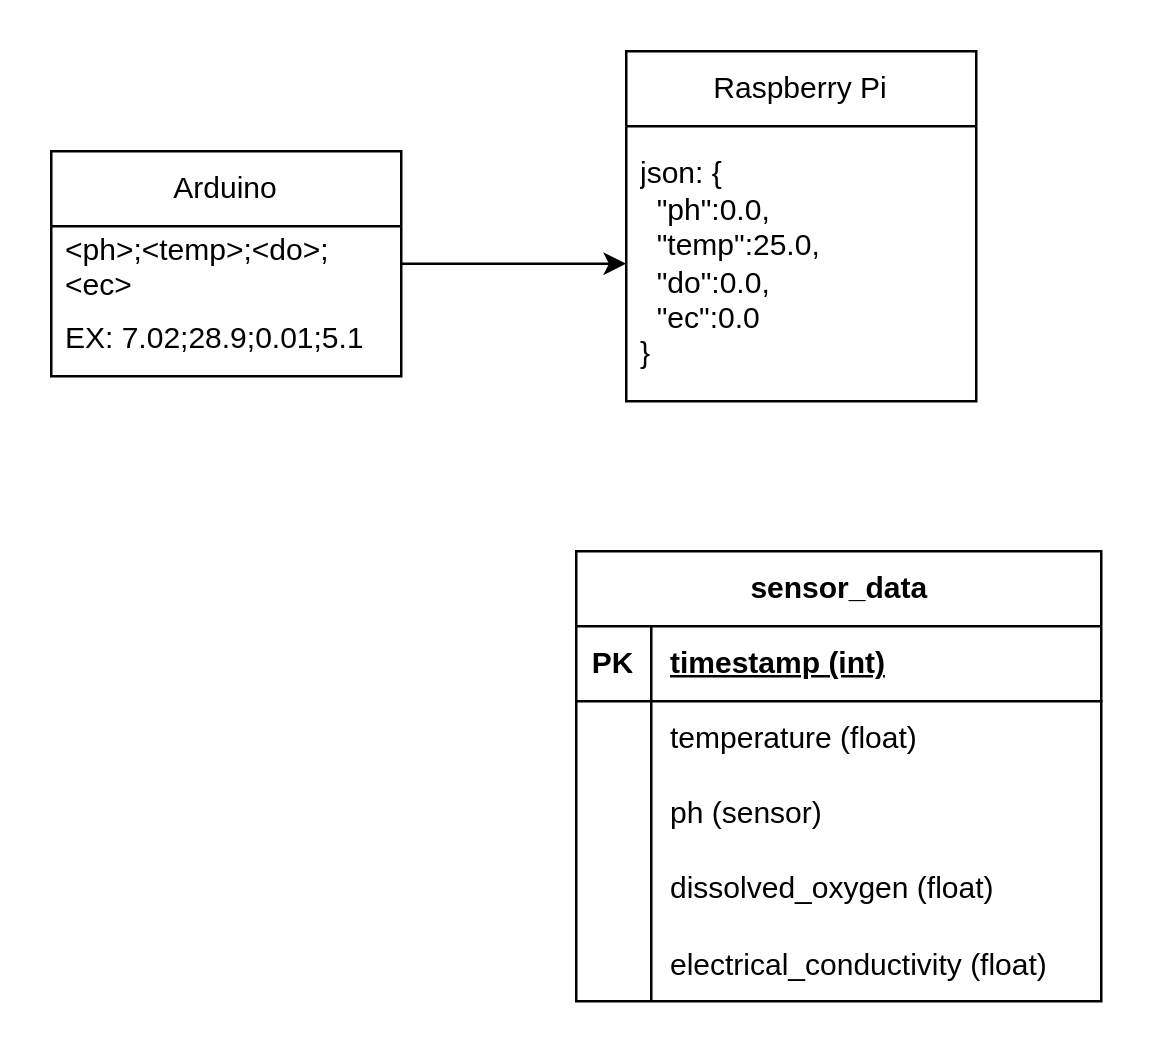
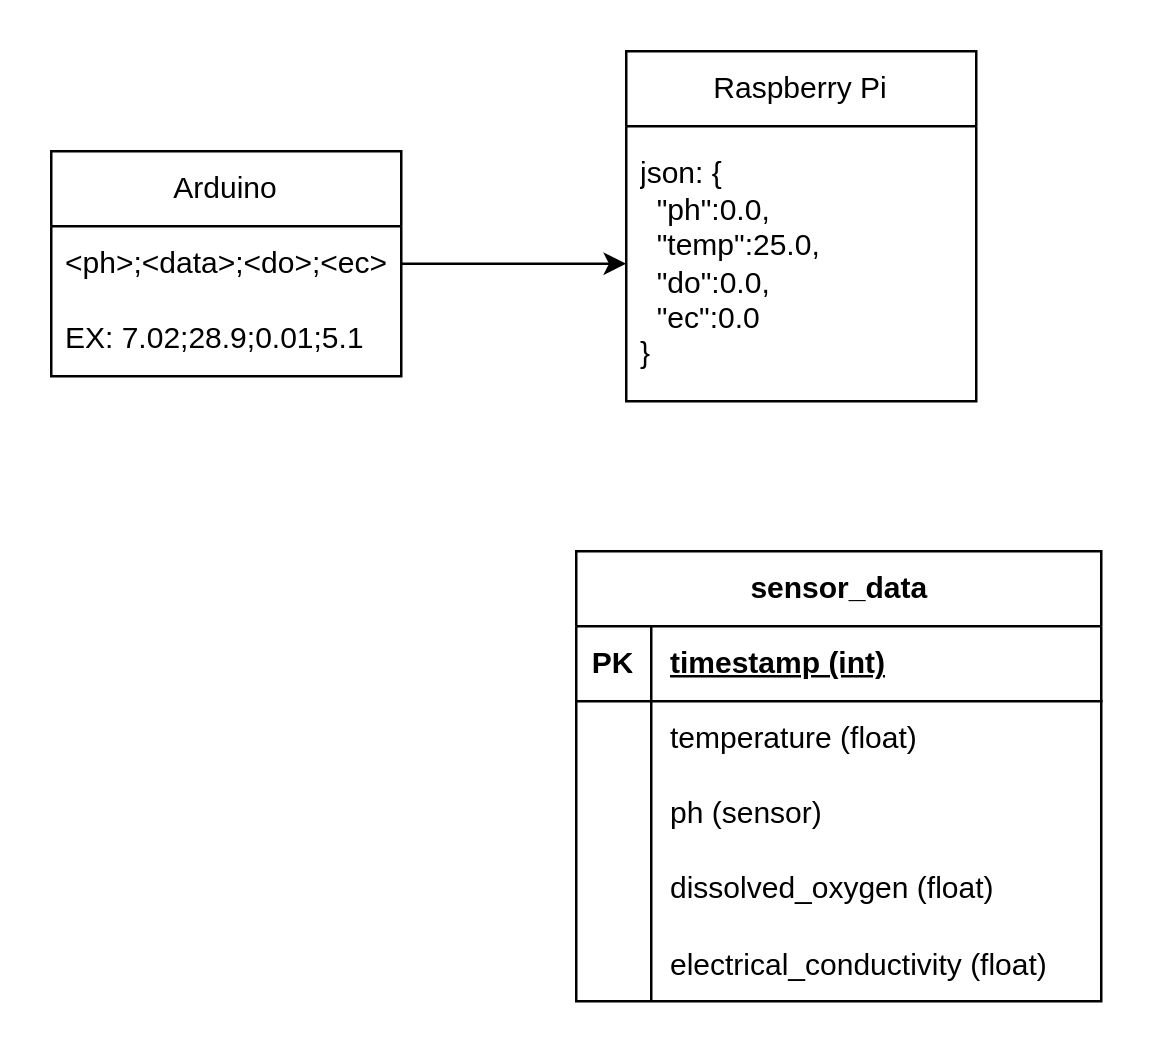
  <mxCell id="0" />
  <mxCell id="1" parent="0" />
  <mxCell id="2" value="sensor_data" style="shape=table;startSize=30;container=1;collapsible=1;childLayout=tableLayout;fixedRows=1;rowLines=0;fontStyle=1;align=center;resizeLast=1;html=1;" vertex="1" parent="1"><mxGeometry x="230" y="220" width="210" height="180" as="geometry" /></mxCell>
  <mxCell id="3" value="" style="shape=tableRow;horizontal=0;startSize=0;swimlaneHead=0;swimlaneBody=0;fillColor=none;collapsible=0;dropTarget=0;points=[[0,0.5],[1,0.5]];portConstraint=eastwest;top=0;left=0;right=0;bottom=1;" vertex="1" parent="2"><mxGeometry y="30" width="210" height="30" as="geometry" /></mxCell>
  <mxCell id="4" value="PK" style="shape=partialRectangle;connectable=0;fillColor=none;top=0;left=0;bottom=0;right=0;fontStyle=1;overflow=hidden;whiteSpace=wrap;html=1;" vertex="1" parent="3"><mxGeometry width="30" height="30" as="geometry"><mxRectangle width="30" height="30" as="alternateBounds" /></mxGeometry></mxCell>
  <mxCell id="5" value="timestamp (int)" style="shape=partialRectangle;connectable=0;fillColor=none;top=0;left=0;bottom=0;right=0;align=left;spacingLeft=6;fontStyle=5;overflow=hidden;whiteSpace=wrap;html=1;" vertex="1" parent="3"><mxGeometry x="30" width="180" height="30" as="geometry"><mxRectangle width="180" height="30" as="alternateBounds" /></mxGeometry></mxCell>
  <mxCell id="6" value="" style="shape=tableRow;horizontal=0;startSize=0;swimlaneHead=0;swimlaneBody=0;fillColor=none;collapsible=0;dropTarget=0;points=[[0,0.5],[1,0.5]];portConstraint=eastwest;top=0;left=0;right=0;bottom=0;" vertex="1" parent="2"><mxGeometry y="60" width="210" height="30" as="geometry" /></mxCell>
  <mxCell id="7" value="" style="shape=partialRectangle;connectable=0;fillColor=none;top=0;left=0;bottom=0;right=0;editable=1;overflow=hidden;whiteSpace=wrap;html=1;" vertex="1" parent="6"><mxGeometry width="30" height="30" as="geometry"><mxRectangle width="30" height="30" as="alternateBounds" /></mxGeometry></mxCell>
  <mxCell id="8" value="temperature (float)" style="shape=partialRectangle;connectable=0;fillColor=none;top=0;left=0;bottom=0;right=0;align=left;spacingLeft=6;overflow=hidden;whiteSpace=wrap;html=1;" vertex="1" parent="6"><mxGeometry x="30" width="180" height="30" as="geometry"><mxRectangle width="180" height="30" as="alternateBounds" /></mxGeometry></mxCell>
  <mxCell id="9" value="" style="shape=tableRow;horizontal=0;startSize=0;swimlaneHead=0;swimlaneBody=0;fillColor=none;collapsible=0;dropTarget=0;points=[[0,0.5],[1,0.5]];portConstraint=eastwest;top=0;left=0;right=0;bottom=0;" vertex="1" parent="2"><mxGeometry y="90" width="210" height="30" as="geometry" /></mxCell>
  <mxCell id="10" value="" style="shape=partialRectangle;connectable=0;fillColor=none;top=0;left=0;bottom=0;right=0;editable=1;overflow=hidden;whiteSpace=wrap;html=1;" vertex="1" parent="9"><mxGeometry width="30" height="30" as="geometry"><mxRectangle width="30" height="30" as="alternateBounds" /></mxGeometry></mxCell>
  <mxCell id="11" value="ph (sensor)" style="shape=partialRectangle;connectable=0;fillColor=none;top=0;left=0;bottom=0;right=0;align=left;spacingLeft=6;overflow=hidden;whiteSpace=wrap;html=1;" vertex="1" parent="9"><mxGeometry x="30" width="180" height="30" as="geometry"><mxRectangle width="180" height="30" as="alternateBounds" /></mxGeometry></mxCell>
  <mxCell id="12" value="" style="shape=tableRow;horizontal=0;startSize=0;swimlaneHead=0;swimlaneBody=0;fillColor=none;collapsible=0;dropTarget=0;points=[[0,0.5],[1,0.5]];portConstraint=eastwest;top=0;left=0;right=0;bottom=0;" vertex="1" parent="2"><mxGeometry y="120" width="210" height="30" as="geometry" /></mxCell>
  <mxCell id="13" value="" style="shape=partialRectangle;connectable=0;fillColor=none;top=0;left=0;bottom=0;right=0;editable=1;overflow=hidden;whiteSpace=wrap;html=1;" vertex="1" parent="12"><mxGeometry width="30" height="30" as="geometry"><mxRectangle width="30" height="30" as="alternateBounds" /></mxGeometry></mxCell>
  <mxCell id="14" value="dissolved_oxygen (float)" style="shape=partialRectangle;connectable=0;fillColor=none;top=0;left=0;bottom=0;right=0;align=left;spacingLeft=6;overflow=hidden;whiteSpace=wrap;html=1;" vertex="1" parent="12"><mxGeometry x="30" width="180" height="30" as="geometry"><mxRectangle width="180" height="30" as="alternateBounds" /></mxGeometry></mxCell>
  <mxCell id="15" value="" style="shape=tableRow;horizontal=0;startSize=0;swimlaneHead=0;swimlaneBody=0;fillColor=none;collapsible=0;dropTarget=0;points=[[0,0.5],[1,0.5]];portConstraint=eastwest;top=0;left=0;right=0;bottom=0;" vertex="1" parent="2"><mxGeometry y="150" width="210" height="30" as="geometry" /></mxCell>
  <mxCell id="16" value="" style="shape=partialRectangle;connectable=0;fillColor=none;top=0;left=0;bottom=0;right=0;editable=1;overflow=hidden;" vertex="1" parent="15"><mxGeometry width="30" height="30" as="geometry"><mxRectangle width="30" height="30" as="alternateBounds" /></mxGeometry></mxCell>
  <mxCell id="17" value="electrical_conductivity (float)" style="shape=partialRectangle;connectable=0;fillColor=none;top=0;left=0;bottom=0;right=0;align=left;spacingLeft=6;overflow=hidden;" vertex="1" parent="15"><mxGeometry x="30" width="180" height="30" as="geometry"><mxRectangle width="180" height="30" as="alternateBounds" /></mxGeometry></mxCell>
  <mxCell id="18" value="Arduino" style="swimlane;fontStyle=0;childLayout=stackLayout;horizontal=1;startSize=30;horizontalStack=0;resizeParent=1;resizeParentMax=0;resizeLast=0;collapsible=1;marginBottom=0;whiteSpace=wrap;html=1;" vertex="1" parent="1"><mxGeometry x="20" y="60" width="140" height="90" as="geometry"><mxRectangle x="470" y="350" width="80" height="30" as="alternateBounds" /></mxGeometry></mxCell>
- <mxCell id="19" value="&amp;lt;ph&amp;gt;;&amp;lt;temp&amp;gt;;&amp;lt;do&amp;gt;;&amp;lt;ec&amp;gt;" style="text;strokeColor=none;fillColor=none;align=left;verticalAlign=middle;spacingLeft=4;spacingRight=4;overflow=hidden;points=[[0,0.5],[1,0.5]];portConstraint=eastwest;rotatable=0;whiteSpace=wrap;html=1;" vertex="1" parent="18"><mxGeometry y="30" width="140" height="30" as="geometry" /></mxCell>
+ <mxCell id="19" value="&amp;lt;ph&amp;gt;;&amp;lt;data&amp;gt;;&amp;lt;do&amp;gt;;&amp;lt;ec&amp;gt;" style="text;strokeColor=none;fillColor=none;align=left;verticalAlign=middle;spacingLeft=4;spacingRight=4;overflow=hidden;points=[[0,0.5],[1,0.5]];portConstraint=eastwest;rotatable=0;whiteSpace=wrap;html=1;" vertex="1" parent="18"><mxGeometry y="30" width="140" height="30" as="geometry" /></mxCell>
  <mxCell id="20" value="EX: 7.02;28.9;0.01;5.1" style="text;strokeColor=none;fillColor=none;align=left;verticalAlign=middle;spacingLeft=4;spacingRight=4;overflow=hidden;points=[[0,0.5],[1,0.5]];portConstraint=eastwest;rotatable=0;whiteSpace=wrap;html=1;" vertex="1" parent="18"><mxGeometry y="60" width="140" height="30" as="geometry" /></mxCell>
  <mxCell id="21" value="Raspberry Pi" style="swimlane;fontStyle=0;childLayout=stackLayout;horizontal=1;startSize=30;horizontalStack=0;resizeParent=1;resizeParentMax=0;resizeLast=0;collapsible=1;marginBottom=0;whiteSpace=wrap;html=1;" vertex="1" parent="1"><mxGeometry x="250" y="20" width="140" height="140" as="geometry"><mxRectangle x="470" y="350" width="80" height="30" as="alternateBounds" /></mxGeometry></mxCell>
  <mxCell id="22" value="json: {&lt;br&gt;&amp;nbsp; &quot;ph&quot;:0.0,&lt;br&gt;&amp;nbsp; &quot;temp&quot;:25.0,&lt;br&gt;&amp;nbsp; &quot;do&quot;:0.0,&lt;br&gt;&amp;nbsp; &quot;ec&quot;:0.0&lt;br&gt;}" style="text;strokeColor=none;fillColor=none;align=left;verticalAlign=middle;spacingLeft=4;spacingRight=4;overflow=hidden;points=[[0,0.5],[1,0.5]];portConstraint=eastwest;rotatable=0;whiteSpace=wrap;html=1;" vertex="1" parent="21"><mxGeometry y="30" width="140" height="110" as="geometry" /></mxCell>
  <mxCell id="23" style="edgeStyle=orthogonalEdgeStyle;rounded=0;orthogonalLoop=1;jettySize=auto;html=1;" edge="1" parent="1" source="19" target="22"><mxGeometry relative="1" as="geometry" /></mxCell>
